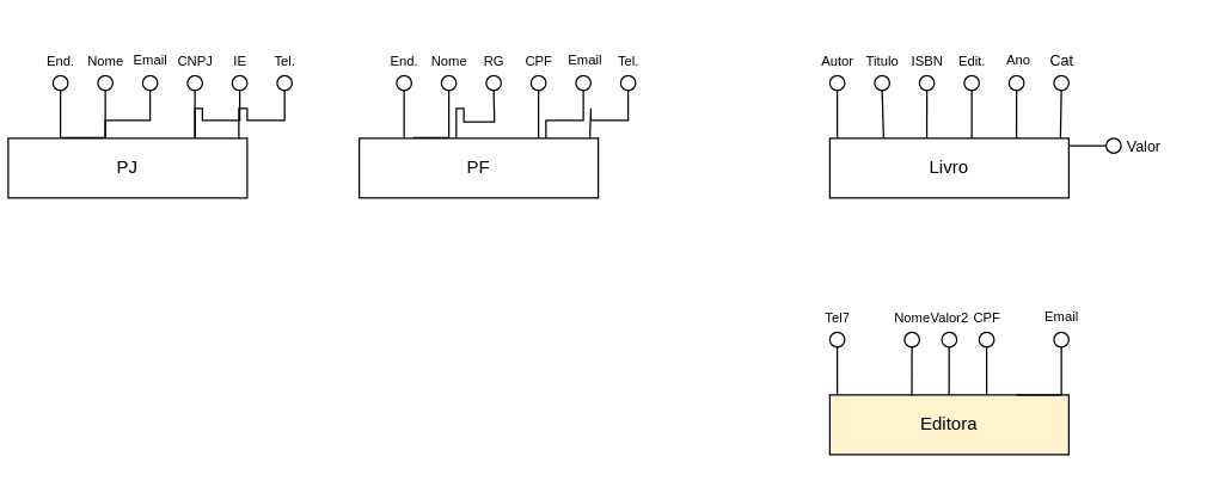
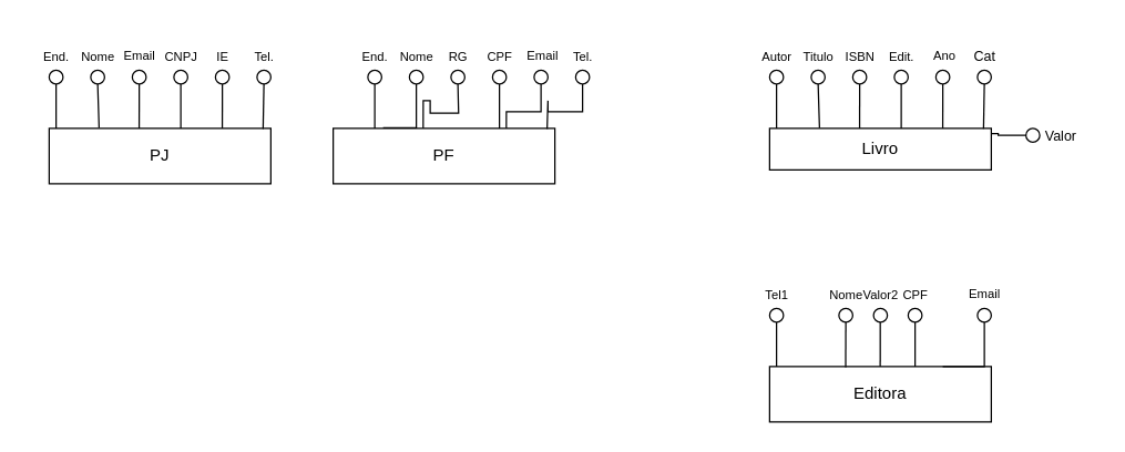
  <mxCell id="0" />
  <mxCell id="1" parent="0" />
- <mxCell id="2" value="PJ" style="rounded=0;whiteSpace=wrap;html=1;" parent="1" vertex="1"><mxGeometry x="5" y="92" width="160" height="40" as="geometry" /></mxCell>
+ <mxCell id="2" value="PJ" style="rounded=0;whiteSpace=wrap;html=1;" parent="1" vertex="1"><mxGeometry x="35" y="92" width="160" height="40" as="geometry" /></mxCell>
  <mxCell id="3" value="" style="ellipse;whiteSpace=wrap;html=1;aspect=fixed;" vertex="1" parent="1"><mxGeometry x="65" y="50" width="10" height="10" as="geometry" /></mxCell>
  <mxCell id="4" value="" style="ellipse;whiteSpace=wrap;html=1;aspect=fixed;" vertex="1" parent="1"><mxGeometry x="95" y="50" width="10" height="10" as="geometry" /></mxCell>
  <mxCell id="5" style="edgeStyle=orthogonalEdgeStyle;rounded=0;orthogonalLoop=1;jettySize=auto;html=1;endArrow=none;endFill=0;" edge="1" parent="1" source="6" target="2"><mxGeometry relative="1" as="geometry"><Array as="points"><mxPoint x="130" y="82" /><mxPoint x="130" y="82" /></Array></mxGeometry></mxCell>
  <mxCell id="6" value="" style="ellipse;whiteSpace=wrap;html=1;aspect=fixed;" vertex="1" parent="1"><mxGeometry x="125" y="50" width="10" height="10" as="geometry" /></mxCell>
  <mxCell id="7" value="" style="ellipse;whiteSpace=wrap;html=1;aspect=fixed;" vertex="1" parent="1"><mxGeometry x="155" y="50" width="10" height="10" as="geometry" /></mxCell>
  <mxCell id="8" value="&lt;font style=&quot;font-size: 9px;&quot;&gt;Nome&lt;/font&gt;" style="text;html=1;align=center;verticalAlign=middle;resizable=0;points=[];autosize=1;strokeColor=none;fillColor=none;" vertex="1" parent="1"><mxGeometry x="45" y="25" width="50" height="30" as="geometry" /></mxCell>
  <mxCell id="9" value="&lt;p style=&quot;line-height: 120%; font-size: 9px;&quot;&gt;&lt;span style=&quot;&quot;&gt;Emai&lt;/span&gt;&lt;font style=&quot;font-size: 9px;&quot;&gt;l&lt;/font&gt;&lt;/p&gt;" style="text;html=1;align=center;verticalAlign=middle;resizable=0;points=[];autosize=1;strokeColor=none;fillColor=none;" vertex="1" parent="1"><mxGeometry x="75" y="20" width="50" height="40" as="geometry" /></mxCell>
  <mxCell id="10" value="&lt;font style=&quot;font-size: 9px;&quot;&gt;CNPJ&lt;/font&gt;" style="text;html=1;align=center;verticalAlign=middle;resizable=0;points=[];autosize=1;strokeColor=none;fillColor=none;" vertex="1" parent="1"><mxGeometry x="105" y="25" width="50" height="30" as="geometry" /></mxCell>
  <mxCell id="11" value="&lt;font style=&quot;font-size: 9px;&quot;&gt;IE&lt;/font&gt;" style="text;html=1;align=center;verticalAlign=middle;resizable=0;points=[];autosize=1;strokeColor=none;fillColor=none;" vertex="1" parent="1"><mxGeometry x="145" y="25" width="30" height="30" as="geometry" /></mxCell>
  <mxCell id="12" value="" style="ellipse;whiteSpace=wrap;html=1;aspect=fixed;" vertex="1" parent="1"><mxGeometry x="185" y="50" width="10" height="10" as="geometry" /></mxCell>
  <mxCell id="13" value="&lt;font style=&quot;font-size: 9px;&quot;&gt;Tel.&lt;/font&gt;" style="text;html=1;align=center;verticalAlign=middle;resizable=0;points=[];autosize=1;strokeColor=none;fillColor=none;" vertex="1" parent="1"><mxGeometry x="170" y="25" width="40" height="30" as="geometry" /></mxCell>
  <mxCell id="14" style="edgeStyle=orthogonalEdgeStyle;rounded=0;orthogonalLoop=1;jettySize=auto;html=1;endArrow=none;endFill=0;" edge="1" parent="1" source="15" target="2"><mxGeometry relative="1" as="geometry"><Array as="points"><mxPoint x="40" y="82" /><mxPoint x="40" y="82" /></Array></mxGeometry></mxCell>
  <mxCell id="15" value="" style="ellipse;whiteSpace=wrap;html=1;aspect=fixed;" vertex="1" parent="1"><mxGeometry x="35" y="50" width="10" height="10" as="geometry" /></mxCell>
  <mxCell id="16" value="&lt;font style=&quot;font-size: 9px;&quot;&gt;End.&lt;/font&gt;" style="text;html=1;align=center;verticalAlign=middle;resizable=0;points=[];autosize=1;strokeColor=none;fillColor=none;" vertex="1" parent="1"><mxGeometry x="20" y="25" width="40" height="30" as="geometry" /></mxCell>
  <mxCell id="17" style="edgeStyle=orthogonalEdgeStyle;rounded=0;orthogonalLoop=1;jettySize=auto;html=1;exitX=0.5;exitY=1;exitDx=0;exitDy=0;entryX=0.225;entryY=-0.01;entryDx=0;entryDy=0;entryPerimeter=0;endArrow=none;endFill=0;" edge="1" parent="1" source="3" target="2"><mxGeometry relative="1" as="geometry"><Array as="points"><mxPoint x="70" y="92" /></Array></mxGeometry></mxCell>
  <mxCell id="18" style="edgeStyle=orthogonalEdgeStyle;rounded=0;orthogonalLoop=1;jettySize=auto;html=1;exitX=0.5;exitY=1;exitDx=0;exitDy=0;entryX=0.965;entryY=0.01;entryDx=0;entryDy=0;entryPerimeter=0;endArrow=none;endFill=0;" edge="1" parent="1" source="12" target="2"><mxGeometry relative="1" as="geometry" /></mxCell>
  <mxCell id="19" style="edgeStyle=orthogonalEdgeStyle;rounded=0;orthogonalLoop=1;jettySize=auto;html=1;entryX=0.781;entryY=0;entryDx=0;entryDy=0;entryPerimeter=0;endArrow=none;endFill=0;" edge="1" parent="1" source="7" target="2"><mxGeometry relative="1" as="geometry" /></mxCell>
  <mxCell id="20" style="edgeStyle=orthogonalEdgeStyle;rounded=0;orthogonalLoop=1;jettySize=auto;html=1;entryX=0.406;entryY=0;entryDx=0;entryDy=0;entryPerimeter=0;endArrow=none;endFill=0;" edge="1" parent="1" source="9" target="2"><mxGeometry relative="1" as="geometry" /></mxCell>
  <mxCell id="21" value="PF" style="rounded=0;whiteSpace=wrap;html=1;" vertex="1" parent="1"><mxGeometry x="240" y="92" width="160" height="40" as="geometry" /></mxCell>
  <mxCell id="22" value="" style="ellipse;whiteSpace=wrap;html=1;aspect=fixed;" vertex="1" parent="1"><mxGeometry x="295" y="50" width="10" height="10" as="geometry" /></mxCell>
  <mxCell id="23" value="" style="ellipse;whiteSpace=wrap;html=1;aspect=fixed;" vertex="1" parent="1"><mxGeometry x="325" y="50" width="10" height="10" as="geometry" /></mxCell>
  <mxCell id="24" style="edgeStyle=orthogonalEdgeStyle;rounded=0;orthogonalLoop=1;jettySize=auto;html=1;endArrow=none;endFill=0;" edge="1" parent="1" source="25" target="21"><mxGeometry relative="1" as="geometry"><Array as="points"><mxPoint x="360" y="82" /><mxPoint x="360" y="82" /></Array></mxGeometry></mxCell>
  <mxCell id="25" value="" style="ellipse;whiteSpace=wrap;html=1;aspect=fixed;" vertex="1" parent="1"><mxGeometry x="355" y="50" width="10" height="10" as="geometry" /></mxCell>
  <mxCell id="26" value="" style="ellipse;whiteSpace=wrap;html=1;aspect=fixed;" vertex="1" parent="1"><mxGeometry x="385" y="50" width="10" height="10" as="geometry" /></mxCell>
  <mxCell id="27" value="&lt;font style=&quot;font-size: 9px;&quot;&gt;Nome&lt;/font&gt;" style="text;html=1;align=center;verticalAlign=middle;resizable=0;points=[];autosize=1;strokeColor=none;fillColor=none;" vertex="1" parent="1"><mxGeometry x="275" y="25" width="50" height="30" as="geometry" /></mxCell>
  <mxCell id="28" value="&lt;p style=&quot;line-height: 120%; font-size: 9px;&quot;&gt;&lt;span style=&quot;&quot;&gt;Emai&lt;/span&gt;&lt;font style=&quot;font-size: 9px;&quot;&gt;l&lt;/font&gt;&lt;/p&gt;" style="text;html=1;align=center;verticalAlign=middle;resizable=0;points=[];autosize=1;strokeColor=none;fillColor=none;" vertex="1" parent="1"><mxGeometry x="366" y="20" width="50" height="40" as="geometry" /></mxCell>
  <mxCell id="29" value="&lt;font style=&quot;font-size: 9px;&quot;&gt;CPF&lt;/font&gt;" style="text;html=1;align=center;verticalAlign=middle;resizable=0;points=[];autosize=1;strokeColor=none;fillColor=none;" vertex="1" parent="1"><mxGeometry x="340" y="25" width="40" height="30" as="geometry" /></mxCell>
  <mxCell id="30" value="&lt;font style=&quot;font-size: 9px;&quot;&gt;RG&lt;/font&gt;" style="text;html=1;align=center;verticalAlign=middle;resizable=0;points=[];autosize=1;strokeColor=none;fillColor=none;" vertex="1" parent="1"><mxGeometry x="310" y="25" width="40" height="30" as="geometry" /></mxCell>
  <mxCell id="31" value="" style="ellipse;whiteSpace=wrap;html=1;aspect=fixed;" vertex="1" parent="1"><mxGeometry x="415" y="50" width="10" height="10" as="geometry" /></mxCell>
  <mxCell id="32" value="&lt;font style=&quot;font-size: 9px;&quot;&gt;Tel.&lt;/font&gt;" style="text;html=1;align=center;verticalAlign=middle;resizable=0;points=[];autosize=1;strokeColor=none;fillColor=none;" vertex="1" parent="1"><mxGeometry x="400" y="25" width="40" height="30" as="geometry" /></mxCell>
  <mxCell id="33" style="edgeStyle=orthogonalEdgeStyle;rounded=0;orthogonalLoop=1;jettySize=auto;html=1;endArrow=none;endFill=0;" edge="1" parent="1" source="34" target="21"><mxGeometry relative="1" as="geometry"><Array as="points"><mxPoint x="270" y="82" /><mxPoint x="270" y="82" /></Array></mxGeometry></mxCell>
  <mxCell id="34" value="" style="ellipse;whiteSpace=wrap;html=1;aspect=fixed;" vertex="1" parent="1"><mxGeometry x="265" y="50" width="10" height="10" as="geometry" /></mxCell>
  <mxCell id="35" value="&lt;font style=&quot;font-size: 9px;&quot;&gt;End.&lt;/font&gt;" style="text;html=1;align=center;verticalAlign=middle;resizable=0;points=[];autosize=1;strokeColor=none;fillColor=none;" vertex="1" parent="1"><mxGeometry x="250" y="25" width="40" height="30" as="geometry" /></mxCell>
  <mxCell id="36" style="edgeStyle=orthogonalEdgeStyle;rounded=0;orthogonalLoop=1;jettySize=auto;html=1;exitX=0.5;exitY=1;exitDx=0;exitDy=0;entryX=0.225;entryY=-0.01;entryDx=0;entryDy=0;entryPerimeter=0;endArrow=none;endFill=0;" edge="1" parent="1" source="22" target="21"><mxGeometry relative="1" as="geometry"><Array as="points"><mxPoint x="300" y="92" /></Array></mxGeometry></mxCell>
  <mxCell id="37" style="edgeStyle=orthogonalEdgeStyle;rounded=0;orthogonalLoop=1;jettySize=auto;html=1;exitX=0.5;exitY=1;exitDx=0;exitDy=0;entryX=0.965;entryY=0.01;entryDx=0;entryDy=0;entryPerimeter=0;endArrow=none;endFill=0;" edge="1" parent="1" source="31" target="21"><mxGeometry relative="1" as="geometry" /></mxCell>
  <mxCell id="38" style="edgeStyle=orthogonalEdgeStyle;rounded=0;orthogonalLoop=1;jettySize=auto;html=1;entryX=0.781;entryY=0;entryDx=0;entryDy=0;entryPerimeter=0;endArrow=none;endFill=0;" edge="1" parent="1" source="26" target="21"><mxGeometry relative="1" as="geometry" /></mxCell>
  <mxCell id="39" style="edgeStyle=orthogonalEdgeStyle;rounded=0;orthogonalLoop=1;jettySize=auto;html=1;entryX=0.406;entryY=0;entryDx=0;entryDy=0;entryPerimeter=0;endArrow=none;endFill=0;" edge="1" parent="1" target="21"><mxGeometry relative="1" as="geometry"><mxPoint x="330" y="60" as="sourcePoint" /></mxGeometry></mxCell>
- <mxCell id="40" value="Livro" style="rounded=0;whiteSpace=wrap;html=1;" vertex="1" parent="1"><mxGeometry x="555" y="92" width="160" height="40" as="geometry" /></mxCell>
+ <mxCell id="40" value="Livro" style="rounded=0;whiteSpace=wrap;html=1;" vertex="1" parent="1"><mxGeometry x="555" y="92" width="160" height="30" as="geometry" /></mxCell>
  <mxCell id="41" value="" style="ellipse;whiteSpace=wrap;html=1;aspect=fixed;" vertex="1" parent="1"><mxGeometry x="585" y="50" width="10" height="10" as="geometry" /></mxCell>
  <mxCell id="42" value="" style="ellipse;whiteSpace=wrap;html=1;aspect=fixed;" vertex="1" parent="1"><mxGeometry x="615" y="50" width="10" height="10" as="geometry" /></mxCell>
  <mxCell id="43" style="edgeStyle=orthogonalEdgeStyle;rounded=0;orthogonalLoop=1;jettySize=auto;html=1;endArrow=none;endFill=0;" edge="1" parent="1" source="44" target="40"><mxGeometry relative="1" as="geometry"><Array as="points"><mxPoint x="650" y="82" /><mxPoint x="650" y="82" /></Array></mxGeometry></mxCell>
  <mxCell id="44" value="" style="ellipse;whiteSpace=wrap;html=1;aspect=fixed;" vertex="1" parent="1"><mxGeometry x="645" y="50" width="10" height="10" as="geometry" /></mxCell>
  <mxCell id="45" value="" style="ellipse;whiteSpace=wrap;html=1;aspect=fixed;" vertex="1" parent="1"><mxGeometry x="675" y="50" width="10" height="10" as="geometry" /></mxCell>
  <mxCell id="46" value="&lt;font style=&quot;font-size: 9px;&quot;&gt;Titulo&lt;/font&gt;" style="text;html=1;align=center;verticalAlign=middle;resizable=0;points=[];autosize=1;strokeColor=none;fillColor=none;" vertex="1" parent="1"><mxGeometry x="565" y="25" width="50" height="30" as="geometry" /></mxCell>
  <mxCell id="47" value="&lt;p style=&quot;line-height: 120%; font-size: 9px;&quot;&gt;Ano&lt;/p&gt;" style="text;html=1;align=center;verticalAlign=middle;resizable=0;points=[];autosize=1;strokeColor=none;fillColor=none;" vertex="1" parent="1"><mxGeometry x="661" y="20" width="40" height="40" as="geometry" /></mxCell>
  <mxCell id="48" value="&lt;font style=&quot;font-size: 9px;&quot;&gt;Edit.&lt;/font&gt;" style="text;html=1;align=center;verticalAlign=middle;resizable=0;points=[];autosize=1;strokeColor=none;fillColor=none;" vertex="1" parent="1"><mxGeometry x="630" y="25" width="40" height="30" as="geometry" /></mxCell>
  <mxCell id="49" value="&lt;font style=&quot;font-size: 9px;&quot;&gt;ISBN&lt;/font&gt;" style="text;html=1;align=center;verticalAlign=middle;resizable=0;points=[];autosize=1;strokeColor=none;fillColor=none;" vertex="1" parent="1"><mxGeometry x="600" y="25" width="40" height="30" as="geometry" /></mxCell>
  <mxCell id="50" value="" style="ellipse;whiteSpace=wrap;html=1;aspect=fixed;" vertex="1" parent="1"><mxGeometry x="705" y="50" width="10" height="10" as="geometry" /></mxCell>
  <mxCell id="51" value="&lt;font size=&quot;1&quot;&gt;Cat&lt;/font&gt;" style="text;html=1;align=center;verticalAlign=middle;resizable=0;points=[];autosize=1;strokeColor=none;fillColor=none;" vertex="1" parent="1"><mxGeometry x="690" y="25" width="40" height="30" as="geometry" /></mxCell>
  <mxCell id="52" style="edgeStyle=orthogonalEdgeStyle;rounded=0;orthogonalLoop=1;jettySize=auto;html=1;endArrow=none;endFill=0;" edge="1" parent="1" source="53" target="40"><mxGeometry relative="1" as="geometry"><Array as="points"><mxPoint x="560" y="82" /><mxPoint x="560" y="82" /></Array></mxGeometry></mxCell>
  <mxCell id="53" value="" style="ellipse;whiteSpace=wrap;html=1;aspect=fixed;" vertex="1" parent="1"><mxGeometry x="555" y="50" width="10" height="10" as="geometry" /></mxCell>
  <mxCell id="54" value="&lt;font style=&quot;font-size: 9px;&quot;&gt;Autor&lt;/font&gt;" style="text;html=1;align=center;verticalAlign=middle;resizable=0;points=[];autosize=1;strokeColor=none;fillColor=none;" vertex="1" parent="1"><mxGeometry x="535" y="25" width="50" height="30" as="geometry" /></mxCell>
  <mxCell id="55" style="edgeStyle=orthogonalEdgeStyle;rounded=0;orthogonalLoop=1;jettySize=auto;html=1;exitX=0.5;exitY=1;exitDx=0;exitDy=0;entryX=0.225;entryY=-0.01;entryDx=0;entryDy=0;entryPerimeter=0;endArrow=none;endFill=0;" edge="1" parent="1" source="41" target="40"><mxGeometry relative="1" as="geometry"><Array as="points"><mxPoint x="590" y="92" /></Array></mxGeometry></mxCell>
  <mxCell id="56" style="edgeStyle=orthogonalEdgeStyle;rounded=0;orthogonalLoop=1;jettySize=auto;html=1;exitX=0.5;exitY=1;exitDx=0;exitDy=0;entryX=0.965;entryY=0.01;entryDx=0;entryDy=0;entryPerimeter=0;endArrow=none;endFill=0;" edge="1" parent="1" source="50" target="40"><mxGeometry relative="1" as="geometry" /></mxCell>
  <mxCell id="57" style="edgeStyle=orthogonalEdgeStyle;rounded=0;orthogonalLoop=1;jettySize=auto;html=1;entryX=0.781;entryY=0;entryDx=0;entryDy=0;entryPerimeter=0;endArrow=none;endFill=0;" edge="1" parent="1" source="45" target="40"><mxGeometry relative="1" as="geometry" /></mxCell>
  <mxCell id="58" style="edgeStyle=orthogonalEdgeStyle;rounded=0;orthogonalLoop=1;jettySize=auto;html=1;entryX=0.406;entryY=0;entryDx=0;entryDy=0;entryPerimeter=0;endArrow=none;endFill=0;" edge="1" parent="1" target="40"><mxGeometry relative="1" as="geometry"><mxPoint x="620" y="60" as="sourcePoint" /></mxGeometry></mxCell>
  <mxCell id="59" value="&lt;font size=&quot;1&quot;&gt;Valor&lt;/font&gt;" style="text;html=1;align=center;verticalAlign=middle;resizable=0;points=[];autosize=1;strokeColor=none;fillColor=none;" vertex="1" parent="1"><mxGeometry x="740" y="82" width="50" height="30" as="geometry" /></mxCell>
  <mxCell id="60" value="" style="ellipse;whiteSpace=wrap;html=1;aspect=fixed;" vertex="1" parent="1"><mxGeometry x="740" y="92" width="10" height="10" as="geometry" /></mxCell>
  <mxCell id="61" style="edgeStyle=orthogonalEdgeStyle;rounded=0;orthogonalLoop=1;jettySize=auto;html=1;endArrow=none;endFill=0;entryX=1.003;entryY=0.126;entryDx=0;entryDy=0;entryPerimeter=0;" edge="1" parent="1" source="60" target="40"><mxGeometry relative="1" as="geometry"><mxPoint x="720" y="97" as="targetPoint" /><Array as="points" /></mxGeometry></mxCell>
- <mxCell id="62" value="Editora" style="rounded=0;whiteSpace=wrap;html=1;fillColor=#fff2cc;" vertex="1" parent="1"><mxGeometry x="555" y="264" width="160" height="40" as="geometry" /></mxCell>
+ <mxCell id="62" value="Editora" style="rounded=0;whiteSpace=wrap;html=1;" vertex="1" parent="1"><mxGeometry x="555" y="264" width="160" height="40" as="geometry" /></mxCell>
  <mxCell id="63" value="" style="ellipse;whiteSpace=wrap;html=1;aspect=fixed;" vertex="1" parent="1"><mxGeometry x="605" y="222" width="10" height="10" as="geometry" /></mxCell>
  <mxCell id="64" value="" style="ellipse;whiteSpace=wrap;html=1;aspect=fixed;" vertex="1" parent="1"><mxGeometry x="630" y="222" width="10" height="10" as="geometry" /></mxCell>
  <mxCell id="65" style="edgeStyle=orthogonalEdgeStyle;rounded=0;orthogonalLoop=1;jettySize=auto;html=1;endArrow=none;endFill=0;exitX=0.5;exitY=1;exitDx=0;exitDy=0;" edge="1" parent="1" source="66"><mxGeometry relative="1" as="geometry"><Array as="points"><mxPoint x="660" y="242" /><mxPoint x="660" y="242" /></Array><mxPoint x="680" y="232" as="sourcePoint" /><mxPoint x="660" y="264" as="targetPoint" /></mxGeometry></mxCell>
  <mxCell id="66" value="" style="ellipse;whiteSpace=wrap;html=1;aspect=fixed;" vertex="1" parent="1"><mxGeometry x="655" y="222" width="10" height="10" as="geometry" /></mxCell>
  <mxCell id="67" value="" style="ellipse;whiteSpace=wrap;html=1;aspect=fixed;" vertex="1" parent="1"><mxGeometry x="705" y="222" width="10" height="10" as="geometry" /></mxCell>
  <mxCell id="68" value="&lt;p style=&quot;line-height: 120%; font-size: 9px;&quot;&gt;&lt;span style=&quot;&quot;&gt;Emai&lt;/span&gt;&lt;font style=&quot;font-size: 9px;&quot;&gt;l&lt;/font&gt;&lt;/p&gt;" style="text;html=1;align=center;verticalAlign=middle;resizable=0;points=[];autosize=1;strokeColor=none;fillColor=none;" vertex="1" parent="1"><mxGeometry x="685" y="192" width="50" height="40" as="geometry" /></mxCell>
  <mxCell id="69" value="&lt;font style=&quot;font-size: 9px;&quot;&gt;CPF&lt;/font&gt;" style="text;html=1;align=center;verticalAlign=middle;resizable=0;points=[];autosize=1;strokeColor=none;fillColor=none;" vertex="1" parent="1"><mxGeometry x="640" y="197" width="40" height="30" as="geometry" /></mxCell>
  <mxCell id="70" value="&lt;font style=&quot;font-size: 9px;&quot;&gt;Valor2&lt;/font&gt;" style="text;html=1;align=center;verticalAlign=middle;resizable=0;points=[];autosize=1;strokeColor=none;fillColor=none;" vertex="1" parent="1"><mxGeometry x="615" y="197" width="40" height="30" as="geometry" /></mxCell>
  <mxCell id="71" style="edgeStyle=orthogonalEdgeStyle;rounded=0;orthogonalLoop=1;jettySize=auto;html=1;endArrow=none;endFill=0;" edge="1" parent="1" source="72" target="62"><mxGeometry relative="1" as="geometry"><Array as="points"><mxPoint x="560" y="252" /><mxPoint x="560" y="252" /></Array></mxGeometry></mxCell>
  <mxCell id="72" value="" style="ellipse;whiteSpace=wrap;html=1;aspect=fixed;" vertex="1" parent="1"><mxGeometry x="555" y="222" width="10" height="10" as="geometry" /></mxCell>
- <mxCell id="73" value="&lt;font style=&quot;font-size: 9px;&quot;&gt;Tel7&lt;/font&gt;" style="text;html=1;align=center;verticalAlign=middle;resizable=0;points=[];autosize=1;strokeColor=none;fillColor=none;" vertex="1" parent="1"><mxGeometry x="540" y="197" width="40" height="30" as="geometry" /></mxCell>
+ <mxCell id="73" value="&lt;font style=&quot;font-size: 9px;&quot;&gt;Tel1&lt;/font&gt;" style="text;html=1;align=center;verticalAlign=middle;resizable=0;points=[];autosize=1;strokeColor=none;fillColor=none;" vertex="1" parent="1"><mxGeometry x="540" y="197" width="40" height="30" as="geometry" /></mxCell>
  <mxCell id="74" style="edgeStyle=orthogonalEdgeStyle;rounded=0;orthogonalLoop=1;jettySize=auto;html=1;endArrow=none;endFill=0;entryX=0.343;entryY=0.011;entryDx=0;entryDy=0;entryPerimeter=0;" edge="1" parent="1" target="62"><mxGeometry relative="1" as="geometry"><Array as="points"><mxPoint x="610" y="232" /><mxPoint x="610" y="232" /><mxPoint x="610" y="242" /></Array><mxPoint x="610" y="232" as="sourcePoint" /><mxPoint x="610" y="252" as="targetPoint" /></mxGeometry></mxCell>
  <mxCell id="75" style="edgeStyle=orthogonalEdgeStyle;rounded=0;orthogonalLoop=1;jettySize=auto;html=1;entryX=0.781;entryY=0;entryDx=0;entryDy=0;entryPerimeter=0;endArrow=none;endFill=0;" edge="1" parent="1" source="67" target="62"><mxGeometry relative="1" as="geometry"><Array as="points"><mxPoint x="710" y="264" /></Array></mxGeometry></mxCell>
  <mxCell id="76" style="edgeStyle=orthogonalEdgeStyle;rounded=0;orthogonalLoop=1;jettySize=auto;html=1;entryX=0.406;entryY=0;entryDx=0;entryDy=0;entryPerimeter=0;endArrow=none;endFill=0;" edge="1" parent="1"><mxGeometry relative="1" as="geometry"><mxPoint x="634.87" y="232" as="sourcePoint" /><mxPoint x="634.83" y="264" as="targetPoint" /></mxGeometry></mxCell>
  <mxCell id="77" value="&lt;font style=&quot;font-size: 9px;&quot;&gt;Nome&lt;/font&gt;" style="text;html=1;align=center;verticalAlign=middle;resizable=0;points=[];autosize=1;strokeColor=none;fillColor=none;" vertex="1" parent="1"><mxGeometry x="585" y="197" width="50" height="30" as="geometry" /></mxCell>
